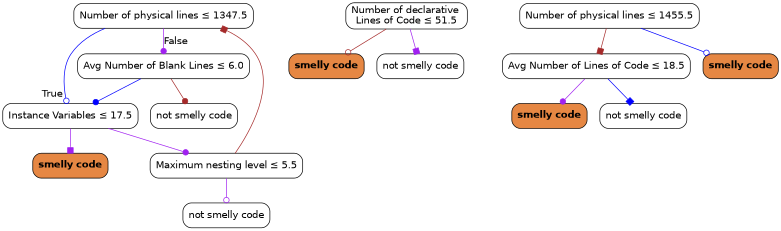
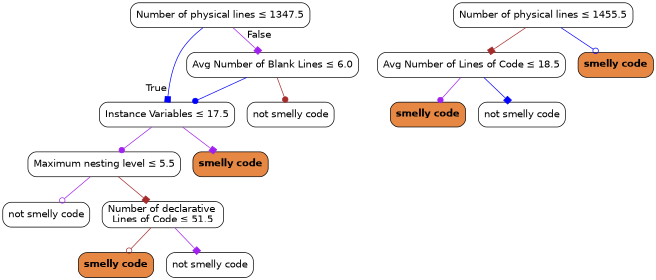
  digraph {
    node [color=black fillcolor="#FFFFFF" fontname=helvetica shape=box style="filled, rounded"]
    edge [arrowhead=box color=purple fontname=helvetica]
    n1 [label=<Number of physical lines &le; 1347.5>]
    n2 [label=<Instance Variables &le; 17.5>]
    n3 [label=<Avg Number of Blank Lines &le; 6.0>]
    n4 [label=<Maximum nesting level &le; 5.5>]
    n5 [fillcolor="#e68743" label=<<b>smelly code</b>>]
    n6 [label=<not smelly code>]
    n7 [label=<not smelly code>]
    n8 [label=<Number of declarative <br/>Lines of Code &le; 51.5>]
    n9 [fillcolor="#e68743" label=<<b>smelly code</b>>]
    n10 [label=<not smelly code>]
    n11 [label=<Number of physical lines &le; 1455.5>]
    n12 [label=<Avg Number of Lines of Code &le; 18.5>]
    n13 [fillcolor="#e68743" label=<<b>smelly code</b>>]
    n14 [fillcolor="#e68743" label=<<b>smelly code</b>>]
    n15 [label=<not smelly code>]
-   n1 -> n2 [arrowhead=odot color=blue headlabel=True labelangle=45 labeldistance=2.5]
-   n1 -> n3 [arrowhead=dot headlabel=False labelangle=-45 labeldistance=2.5]
+   n1 -> n2 [color=blue headlabel=True labelangle=45 labeldistance=2.5]
+   n1 -> n3 [headlabel=False labelangle=-45 labeldistance=2.5]
    n2 -> n4 [arrowhead=dot]
    n2 -> n5
    n3 -> n2 [arrowhead=dot color=blue]
    n3 -> n6 [arrowhead=dot color=brown]
    n4 -> n7 [arrowhead=odot]
-   n4 -> n1 [color=brown]
+   n4 -> n8 [color=brown]
    n8 -> n9 [arrowhead=odot color=brown]
    n8 -> n10
    n11 -> n12 [color=brown]
    n11 -> n13 [arrowhead=odot color=blue]
    n12 -> n14 [arrowhead=dot]
    n12 -> n15 [color=blue]
  }
